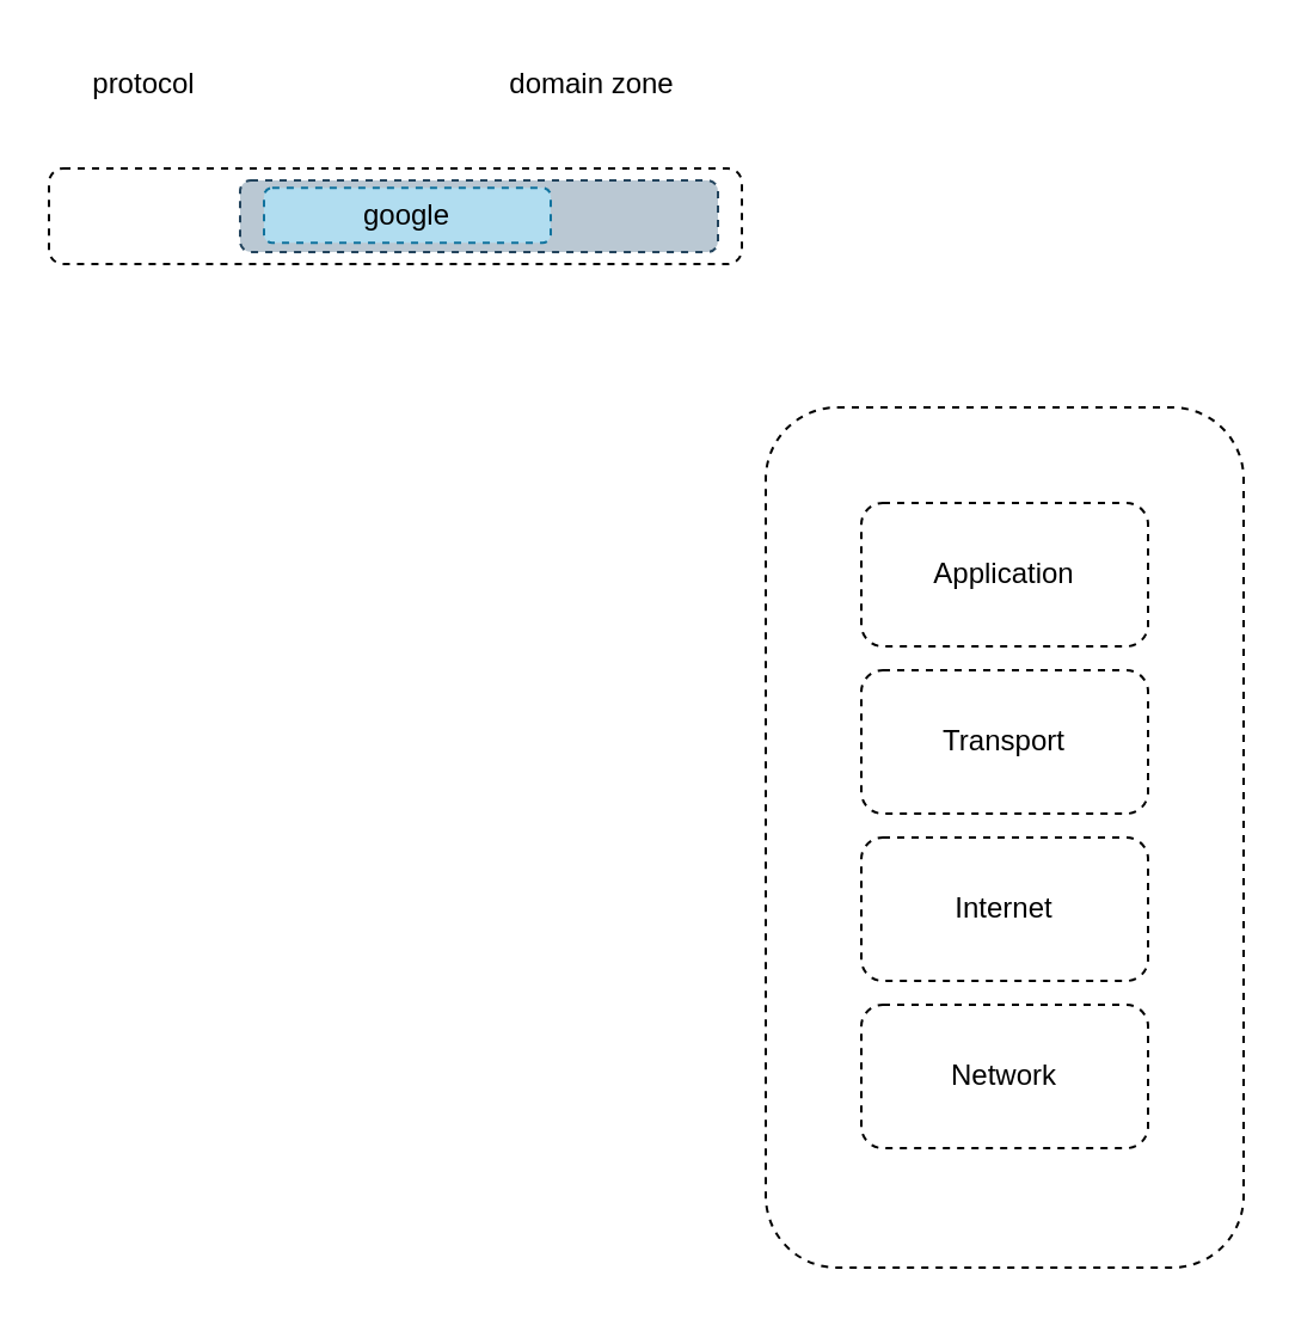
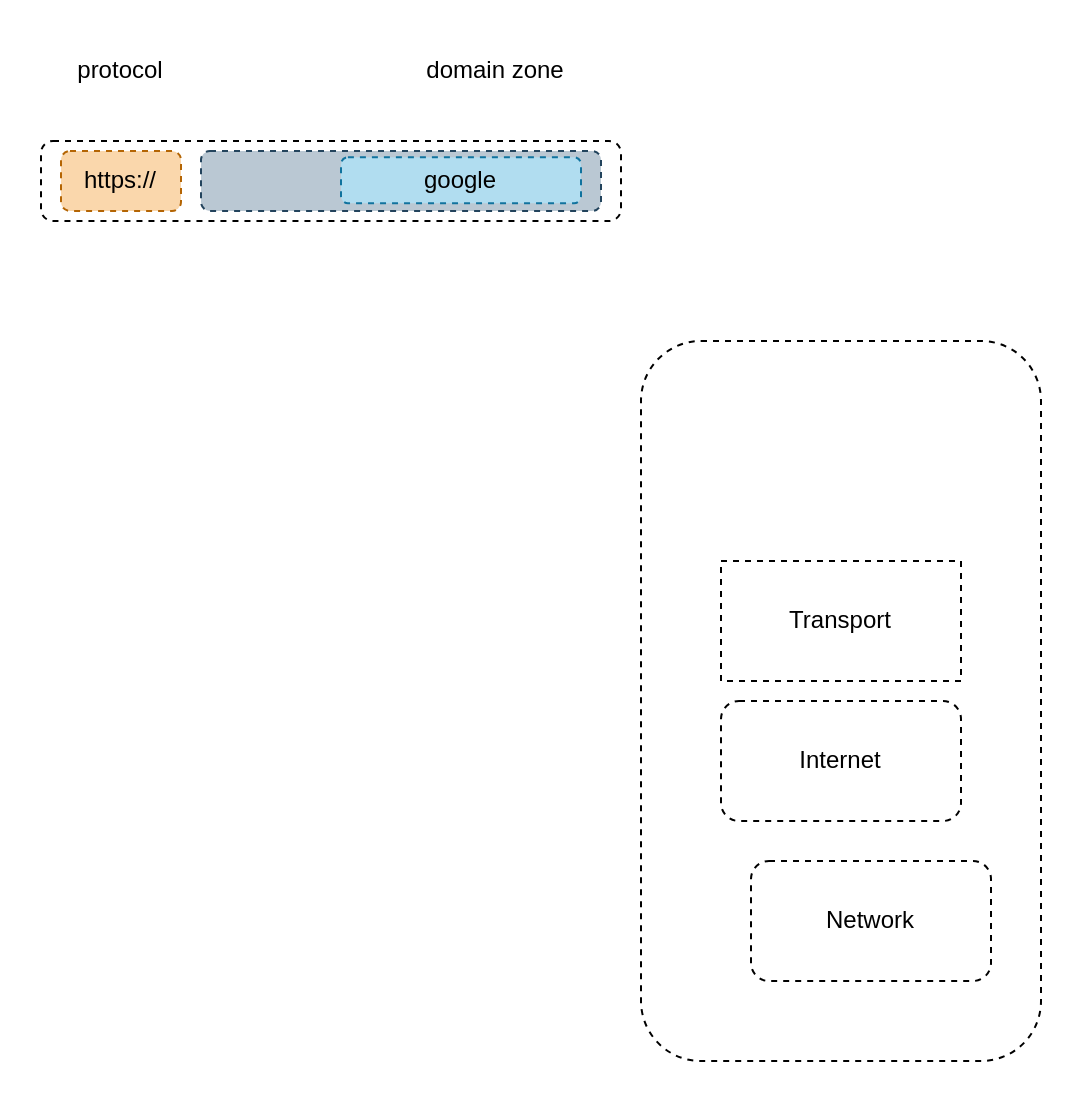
  <mxCell id="0" />
  <mxCell id="1" parent="0" />
  <mxCell id="2" value="" style="rounded=1;whiteSpace=wrap;html=1;fillColor=none;dashed=1;" vertex="1" parent="1"><mxGeometry x="320" y="170" width="200" height="360" as="geometry" /></mxCell>
- <mxCell id="3" value="Application" style="rounded=1;whiteSpace=wrap;html=1;dashed=1;" vertex="1" parent="1"><mxGeometry x="360" y="210" width="120" height="60" as="geometry" /></mxCell>
- <mxCell id="4" value="Transport" style="rounded=1;whiteSpace=wrap;html=1;dashed=1;" vertex="1" parent="1"><mxGeometry x="360" y="280" width="120" height="60" as="geometry" /></mxCell>
+ <mxCell id="4" value="Transport" style="whiteSpace=wrap;html=1;dashed=1;rounded=0;" vertex="1" parent="1"><mxGeometry x="360" y="280" width="120" height="60" as="geometry" /></mxCell>
  <mxCell id="5" value="Internet" style="rounded=1;whiteSpace=wrap;html=1;dashed=1;" vertex="1" parent="1"><mxGeometry x="360" y="350" width="120" height="60" as="geometry" /></mxCell>
- <mxCell id="6" value="Network" style="rounded=1;whiteSpace=wrap;html=1;dashed=1;" vertex="1" parent="1"><mxGeometry x="360" y="420" width="120" height="60" as="geometry" /></mxCell>
+ <mxCell id="6" value="Network" style="rounded=1;whiteSpace=wrap;html=1;dashed=1;" vertex="1" parent="1"><mxGeometry x="375" y="430" width="120" height="60" as="geometry" /></mxCell>
  <mxCell id="7" value="" style="rounded=1;whiteSpace=wrap;html=1;dashed=1;" vertex="1" parent="1"><mxGeometry x="20" y="70" width="290" height="40" as="geometry" /></mxCell>
+ <mxCell id="8" value="https://" style="rounded=1;whiteSpace=wrap;html=1;dashed=1;fillColor=#fad7ac;strokeColor=#b46504;" vertex="1" parent="1"><mxGeometry x="30" y="75" width="60" height="30" as="geometry" /></mxCell>
  <mxCell id="9" value="" style="rounded=1;whiteSpace=wrap;html=1;dashed=1;fillColor=#bac8d3;strokeColor=#23445d;" vertex="1" parent="1"><mxGeometry x="100" y="75" width="200" height="30" as="geometry" /></mxCell>
- <mxCell id="10" value="google" style="rounded=1;whiteSpace=wrap;html=1;dashed=1;fillColor=#b1ddf0;strokeColor=#10739e;" vertex="1" parent="1"><mxGeometry x="110" y="78.13" width="120" height="23" as="geometry" /></mxCell>
+ <mxCell id="10" value="google" style="rounded=1;whiteSpace=wrap;html=1;dashed=1;fillColor=#b1ddf0;strokeColor=#10739e;" vertex="1" parent="1"><mxGeometry x="170" y="78.13" width="120" height="23" as="geometry" /></mxCell>
  <mxCell id="11" value="protocol" style="text;html=1;strokeColor=none;fillColor=none;align=center;verticalAlign=middle;whiteSpace=wrap;rounded=0;dashed=1;" vertex="1" parent="1"><mxGeometry x="30" y="20" width="60" height="30" as="geometry" /></mxCell>
  <mxCell id="12" value="domain zone" style="text;html=1;strokeColor=none;fillColor=none;align=center;verticalAlign=middle;whiteSpace=wrap;rounded=0;dashed=1;" vertex="1" parent="1"><mxGeometry x="210" y="20" width="75" height="30" as="geometry" /></mxCell>
